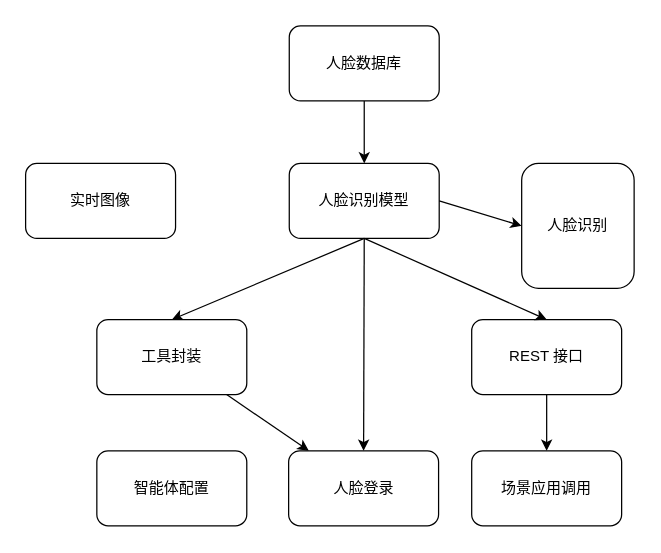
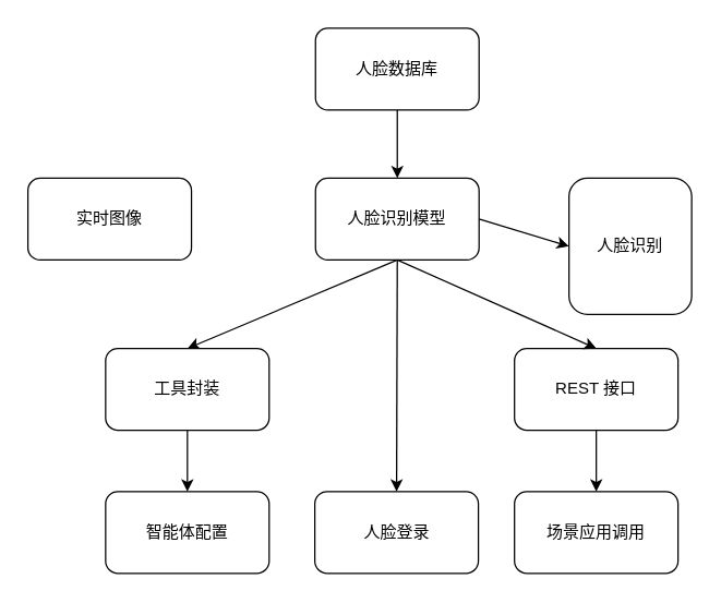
  <mxCell id="0" />
  <mxCell id="1" parent="0" />
  <mxCell id="2" value="人脸识别模型" style="rounded=1;whiteSpace=wrap;html=1;" vertex="1" parent="1"><mxGeometry x="231" y="130" width="120" height="60" as="geometry" /></mxCell>
  <mxCell id="3" value="实时图像" style="rounded=1;whiteSpace=wrap;html=1;" vertex="1" parent="1"><mxGeometry x="20" y="130" width="120" height="60" as="geometry" /></mxCell>
  <mxCell id="4" value="人脸识别" style="rounded=1;whiteSpace=wrap;html=1;" vertex="1" parent="1"><mxGeometry x="417" y="130" width="90" height="100" as="geometry" /></mxCell>
  <mxCell id="5" value="" style="endArrow=classic;html=1;rounded=0;exitX=1;exitY=0.5;exitDx=0;exitDy=0;entryX=0;entryY=0.5;entryDx=0;entryDy=0;" edge="1" parent="1" source="2" target="4"><mxGeometry width="50" height="50" relative="1" as="geometry"><mxPoint x="139" y="170" as="sourcePoint" /><mxPoint x="227" y="170" as="targetPoint" /></mxGeometry></mxCell>
  <mxCell id="6" value="" style="endArrow=classic;html=1;rounded=0;exitX=0.5;exitY=1;exitDx=0;exitDy=0;entryX=0.5;entryY=0;entryDx=0;entryDy=0;" edge="1" parent="1" source="2" target="7"><mxGeometry width="50" height="50" relative="1" as="geometry"><mxPoint x="327" y="360" as="sourcePoint" /><mxPoint x="277" y="260" as="targetPoint" /></mxGeometry></mxCell>
  <mxCell id="7" value="工具封装" style="rounded=1;whiteSpace=wrap;html=1;" vertex="1" parent="1"><mxGeometry x="77" y="255" width="120" height="60" as="geometry" /></mxCell>
  <mxCell id="8" value="智能体配置" style="rounded=1;whiteSpace=wrap;html=1;" vertex="1" parent="1"><mxGeometry x="77" y="360" width="120" height="60" as="geometry" /></mxCell>
- <mxCell id="9" value="" style="endArrow=classic;html=1;rounded=0;" edge="1" parent="1" source="7" target="16"><mxGeometry width="50" height="50" relative="1" as="geometry"><mxPoint x="287" y="200" as="sourcePoint" /><mxPoint x="287" y="268" as="targetPoint" /></mxGeometry></mxCell>
+ <mxCell id="9" value="" style="endArrow=classic;html=1;rounded=0;" edge="1" parent="1" source="7" target="8"><mxGeometry width="50" height="50" relative="1" as="geometry"><mxPoint x="287" y="200" as="sourcePoint" /><mxPoint x="287" y="268" as="targetPoint" /></mxGeometry></mxCell>
  <mxCell id="10" value="REST 接口" style="rounded=1;whiteSpace=wrap;html=1;" vertex="1" parent="1"><mxGeometry x="377" y="255" width="120" height="60" as="geometry" /></mxCell>
  <mxCell id="11" value="" style="endArrow=classic;html=1;rounded=0;exitX=0.5;exitY=1;exitDx=0;exitDy=0;entryX=0.5;entryY=0;entryDx=0;entryDy=0;" edge="1" parent="1" source="2" target="10"><mxGeometry width="50" height="50" relative="1" as="geometry"><mxPoint x="327" y="360" as="sourcePoint" /><mxPoint x="377" y="310" as="targetPoint" /></mxGeometry></mxCell>
  <mxCell id="12" value="场景应用调用" style="rounded=1;whiteSpace=wrap;html=1;" vertex="1" parent="1"><mxGeometry x="377" y="360" width="120" height="60" as="geometry" /></mxCell>
  <mxCell id="13" value="" style="endArrow=classic;html=1;rounded=0;entryX=0.5;entryY=0;entryDx=0;entryDy=0;exitX=0.5;exitY=1;exitDx=0;exitDy=0;" edge="1" parent="1" source="10" target="12"><mxGeometry width="50" height="50" relative="1" as="geometry"><mxPoint x="327" y="360" as="sourcePoint" /><mxPoint x="377" y="310" as="targetPoint" /></mxGeometry></mxCell>
  <mxCell id="14" value="人脸数据库" style="rounded=1;whiteSpace=wrap;html=1;" vertex="1" parent="1"><mxGeometry x="231" y="20" width="120" height="60" as="geometry" /></mxCell>
  <mxCell id="15" value="" style="endArrow=classic;html=1;rounded=0;exitX=0.5;exitY=1;exitDx=0;exitDy=0;entryX=0.5;entryY=0;entryDx=0;entryDy=0;" edge="1" parent="1" source="14" target="2"><mxGeometry width="50" height="50" relative="1" as="geometry"><mxPoint x="327" y="210" as="sourcePoint" /><mxPoint x="377" y="160" as="targetPoint" /></mxGeometry></mxCell>
  <mxCell id="16" value="人脸登录" style="rounded=1;whiteSpace=wrap;html=1;" vertex="1" parent="1"><mxGeometry x="230.5" y="360" width="120" height="60" as="geometry" /></mxCell>
  <mxCell id="17" value="" style="endArrow=classic;html=1;rounded=0;exitX=0.5;exitY=1;exitDx=0;exitDy=0;entryX=0.5;entryY=0;entryDx=0;entryDy=0;" edge="1" parent="1" source="2" target="16"><mxGeometry width="50" height="50" relative="1" as="geometry"><mxPoint x="297" y="230" as="sourcePoint" /><mxPoint x="377" y="280" as="targetPoint" /></mxGeometry></mxCell>
